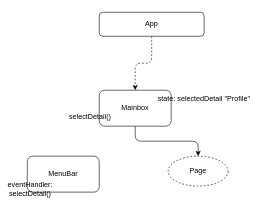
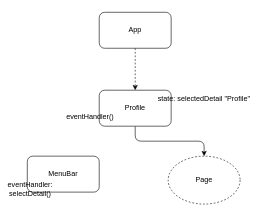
  <mxCell id="0" />
  <mxCell id="1" parent="0" />
  <mxCell id="2" style="edgeStyle=orthogonalEdgeStyle;html=1;exitX=0.5;exitY=1;exitDx=0;exitDy=0;entryX=0.5;entryY=0;entryDx=0;entryDy=0;dashed=1;" edge="1" parent="1" source="3" target="5"><mxGeometry relative="1" as="geometry" /></mxCell>
- <mxCell id="3" value="App" style="rounded=1;whiteSpace=wrap;html=1;" vertex="1" parent="1"><mxGeometry x="165" y="20" width="175" height="40" as="geometry" /></mxCell>
+ <mxCell id="3" value="App" style="rounded=1;whiteSpace=wrap;html=1;" vertex="1" parent="1"><mxGeometry x="165" y="20" width="120" height="60" as="geometry" /></mxCell>
  <mxCell id="4" style="edgeStyle=orthogonalEdgeStyle;html=1;exitX=0.5;exitY=1;exitDx=0;exitDy=0;" edge="1" parent="1" source="5" target="7"><mxGeometry relative="1" as="geometry" /></mxCell>
- <mxCell id="5" value="Mainbox" style="rounded=1;whiteSpace=wrap;html=1;" vertex="1" parent="1"><mxGeometry x="165" y="150" width="120" height="60" as="geometry" /></mxCell>
+ <mxCell id="5" value="Profile" style="rounded=1;whiteSpace=wrap;html=1;" vertex="1" parent="1"><mxGeometry x="165" y="150" width="120" height="60" as="geometry" /></mxCell>
  <mxCell id="6" value="MenuBar" style="rounded=1;whiteSpace=wrap;html=1;" vertex="1" parent="1"><mxGeometry x="45" y="260" width="120" height="60" as="geometry" /></mxCell>
- <mxCell id="7" value="Page" style="ellipse;whiteSpace=wrap;html=1;dashed=1;" vertex="1" parent="1"><mxGeometry x="280" y="260" width="100" height="50" as="geometry" /></mxCell>
+ <mxCell id="7" value="Page" style="ellipse;whiteSpace=wrap;html=1;dashed=1;" vertex="1" parent="1"><mxGeometry x="280" y="260" width="120" height="80" as="geometry" /></mxCell>
  <mxCell id="8" value="state: selectedDetail &quot;Profile&quot;" style="text;html=1;strokeColor=none;fillColor=none;align=center;verticalAlign=middle;whiteSpace=wrap;rounded=0;dashed=1;" vertex="1" parent="1"><mxGeometry x="255" y="150" width="170" height="30" as="geometry" /></mxCell>
- <mxCell id="9" value="selectDetail()" style="text;html=1;strokeColor=none;fillColor=none;align=center;verticalAlign=middle;whiteSpace=wrap;rounded=0;dashed=1;" vertex="1" parent="1"><mxGeometry x="120" y="180" width="60" height="30" as="geometry" /></mxCell>
+ <mxCell id="9" value="eventHandler()" style="text;html=1;strokeColor=none;fillColor=none;align=center;verticalAlign=middle;whiteSpace=wrap;rounded=0;dashed=1;" vertex="1" parent="1"><mxGeometry x="120" y="180" width="60" height="30" as="geometry" /></mxCell>
  <mxCell id="10" value="eventHandler: selectDetail()" style="text;html=1;strokeColor=none;fillColor=none;align=center;verticalAlign=middle;whiteSpace=wrap;rounded=0;dashed=1;" vertex="1" parent="1"><mxGeometry x="20" y="300" width="60" height="30" as="geometry" /></mxCell>
